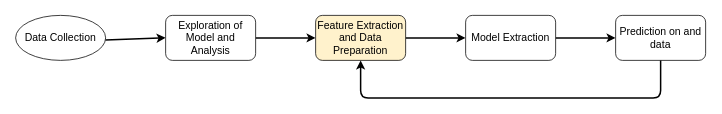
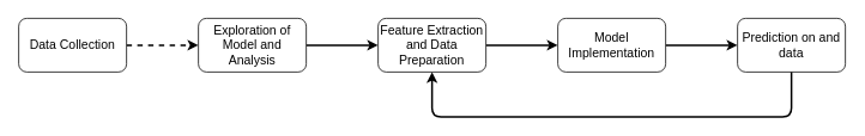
  <mxCell id="0" />
  <mxCell id="1" parent="0" />
- <mxCell id="2" value="" style="edgeStyle=none;html=1;fontFamily=Helvetica;fontSize=14;fontColor=#000000;strokeColor=#000000;strokeWidth=2;" edge="1" parent="1" source="3" target="5"><mxGeometry relative="1" as="geometry" /></mxCell>
- <mxCell id="3" value="&lt;font style=&quot;font-size: 14px;&quot; color=&quot;#000000&quot;&gt;Data Collection&lt;/font&gt;" style="ellipse;whiteSpace=wrap;html=1;fillColor=#FFFFFF;strokeColor=#000000;" vertex="1" parent="1"><mxGeometry x="20" y="20" width="120" height="60" as="geometry" /></mxCell>
+ <mxCell id="2" value="" style="edgeStyle=none;html=1;fontFamily=Helvetica;fontSize=14;fontColor=#000000;strokeColor=#000000;strokeWidth=2;dashed=1;" edge="1" parent="1" source="3" target="5"><mxGeometry relative="1" as="geometry" /></mxCell>
+ <mxCell id="3" value="&lt;font style=&quot;font-size: 14px;&quot; color=&quot;#000000&quot;&gt;Data Collection&lt;/font&gt;" style="rounded=1;whiteSpace=wrap;html=1;fillColor=#FFFFFF;strokeColor=#000000;" vertex="1" parent="1"><mxGeometry x="20" y="20" width="120" height="60" as="geometry" /></mxCell>
  <mxCell id="4" value="" style="edgeStyle=none;shape=connector;rounded=1;html=1;labelBackgroundColor=default;strokeColor=#000000;strokeWidth=2;fontFamily=Helvetica;fontSize=14;fontColor=#000000;endArrow=classic;" edge="1" parent="1" source="5" target="7"><mxGeometry relative="1" as="geometry" /></mxCell>
  <mxCell id="5" value="&lt;font color=&quot;#000000&quot;&gt;&lt;span style=&quot;font-size: 14px;&quot;&gt;Exploration of Model and Analysis&lt;/span&gt;&lt;/font&gt;" style="rounded=1;whiteSpace=wrap;html=1;fillColor=#FFFFFF;strokeColor=#000000;" vertex="1" parent="1"><mxGeometry x="220" y="20" width="120" height="60" as="geometry" /></mxCell>
  <mxCell id="6" value="" style="edgeStyle=none;shape=connector;rounded=1;html=1;labelBackgroundColor=default;strokeColor=#000000;strokeWidth=2;fontFamily=Helvetica;fontSize=14;fontColor=#000000;endArrow=classic;" edge="1" parent="1" source="7" target="9"><mxGeometry relative="1" as="geometry" /></mxCell>
- <mxCell id="7" value="&lt;font color=&quot;#000000&quot;&gt;&lt;span style=&quot;font-size: 14px;&quot;&gt;Feature Extraction and Data Preparation&lt;/span&gt;&lt;/font&gt;" style="rounded=1;whiteSpace=wrap;html=1;fillColor=#fff2cc;strokeColor=#000000;" vertex="1" parent="1"><mxGeometry x="420" y="20" width="120" height="60" as="geometry" /></mxCell>
+ <mxCell id="7" value="&lt;font color=&quot;#000000&quot;&gt;&lt;span style=&quot;font-size: 14px;&quot;&gt;Feature Extraction and Data Preparation&lt;/span&gt;&lt;/font&gt;" style="rounded=1;whiteSpace=wrap;html=1;fillColor=#FFFFFF;strokeColor=#000000;" vertex="1" parent="1"><mxGeometry x="420" y="20" width="120" height="60" as="geometry" /></mxCell>
  <mxCell id="8" value="" style="edgeStyle=none;shape=connector;rounded=1;html=1;labelBackgroundColor=default;strokeColor=#000000;strokeWidth=2;fontFamily=Helvetica;fontSize=14;fontColor=#000000;endArrow=classic;" edge="1" parent="1" source="9" target="10"><mxGeometry relative="1" as="geometry" /></mxCell>
- <mxCell id="9" value="&lt;font color=&quot;#000000&quot;&gt;&lt;span style=&quot;font-size: 14px;&quot;&gt;Model Extraction&lt;br&gt;&lt;/span&gt;&lt;/font&gt;" style="rounded=1;whiteSpace=wrap;html=1;fillColor=#FFFFFF;strokeColor=#000000;" vertex="1" parent="1"><mxGeometry x="620" y="20" width="120" height="60" as="geometry" /></mxCell>
+ <mxCell id="9" value="&lt;font color=&quot;#000000&quot;&gt;&lt;span style=&quot;font-size: 14px;&quot;&gt;Model Implementation&lt;br&gt;&lt;/span&gt;&lt;/font&gt;" style="rounded=1;whiteSpace=wrap;html=1;fillColor=#FFFFFF;strokeColor=#000000;" vertex="1" parent="1"><mxGeometry x="620" y="20" width="120" height="60" as="geometry" /></mxCell>
  <mxCell id="10" value="&lt;font color=&quot;#000000&quot;&gt;&lt;span style=&quot;font-size: 14px;&quot;&gt;Prediction on and data&lt;br&gt;&lt;/span&gt;&lt;/font&gt;" style="rounded=1;whiteSpace=wrap;html=1;fillColor=#FFFFFF;strokeColor=#000000;" vertex="1" parent="1"><mxGeometry x="820" y="20" width="120" height="60" as="geometry" /></mxCell>
  <mxCell id="11" value="" style="endArrow=classic;html=1;rounded=1;labelBackgroundColor=default;strokeColor=#000000;strokeWidth=2;fontFamily=Helvetica;fontSize=14;fontColor=#000000;shape=connector;exitX=0.5;exitY=1;exitDx=0;exitDy=0;entryX=0.5;entryY=1;entryDx=0;entryDy=0;" edge="1" parent="1" source="10" target="7"><mxGeometry width="50" height="50" relative="1" as="geometry"><mxPoint x="680" y="90" as="sourcePoint" /><mxPoint x="460" y="130" as="targetPoint" /><Array as="points"><mxPoint x="880" y="130" /><mxPoint x="480" y="130" /></Array></mxGeometry></mxCell>
